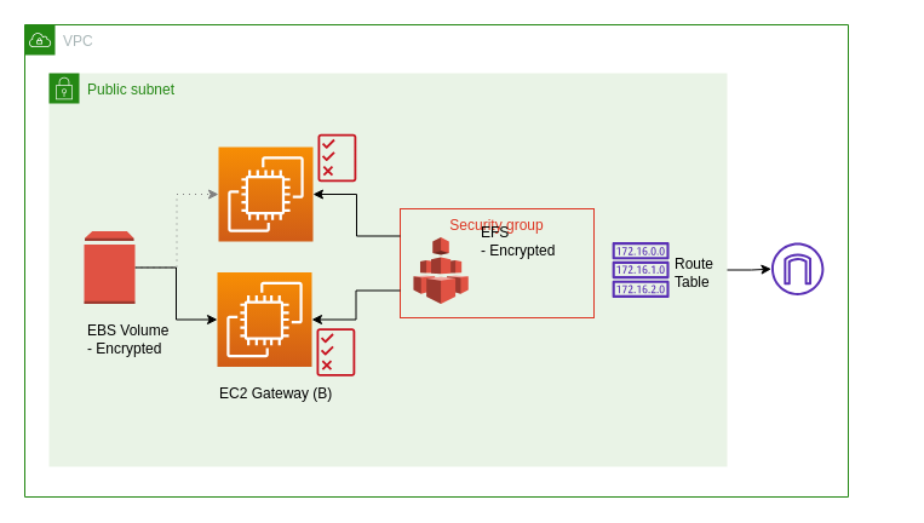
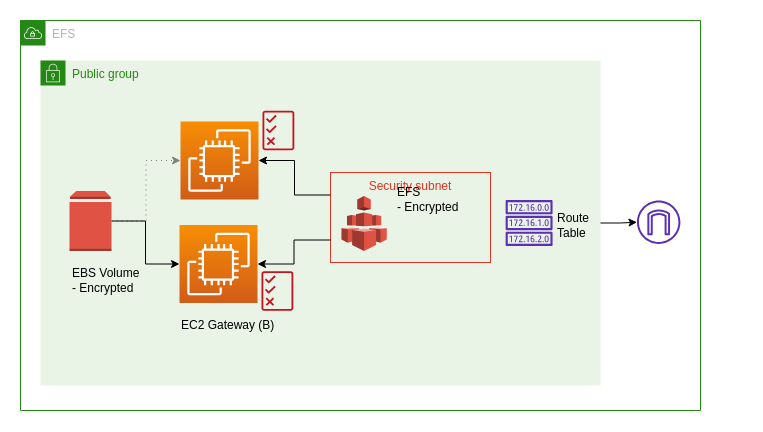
  <mxCell id="0" />
  <mxCell id="1" parent="0" />
- <mxCell id="2" value="Public subnet" style="points=[[0,0],[0.25,0],[0.5,0],[0.75,0],[1,0],[1,0.25],[1,0.5],[1,0.75],[1,1],[0.75,1],[0.5,1],[0.25,1],[0,1],[0,0.75],[0,0.5],[0,0.25]];outlineConnect=0;gradientColor=none;html=1;whiteSpace=wrap;fontSize=12;fontStyle=0;shape=mxgraph.aws4.group;grIcon=mxgraph.aws4.group_security_group;grStroke=0;strokeColor=#248814;fillColor=#E9F3E6;verticalAlign=top;align=left;spacingLeft=30;fontColor=#248814;dashed=0;" parent="1" vertex="1"><mxGeometry x="40" y="60" width="560" height="325" as="geometry" /></mxCell>
- <mxCell id="3" value="VPC" style="points=[[0,0],[0.25,0],[0.5,0],[0.75,0],[1,0],[1,0.25],[1,0.5],[1,0.75],[1,1],[0.75,1],[0.5,1],[0.25,1],[0,1],[0,0.75],[0,0.5],[0,0.25]];outlineConnect=0;gradientColor=none;html=1;whiteSpace=wrap;fontSize=12;fontStyle=0;shape=mxgraph.aws4.group;grIcon=mxgraph.aws4.group_vpc;strokeColor=#248814;fillColor=none;verticalAlign=top;align=left;spacingLeft=30;fontColor=#AAB7B8;dashed=0;" parent="1" vertex="1"><mxGeometry x="20" y="20" width="680" height="390" as="geometry" /></mxCell>
+ <mxCell id="2" value="Public group" style="points=[[0,0],[0.25,0],[0.5,0],[0.75,0],[1,0],[1,0.25],[1,0.5],[1,0.75],[1,1],[0.75,1],[0.5,1],[0.25,1],[0,1],[0,0.75],[0,0.5],[0,0.25]];outlineConnect=0;gradientColor=none;html=1;whiteSpace=wrap;fontSize=12;fontStyle=0;shape=mxgraph.aws4.group;grIcon=mxgraph.aws4.group_security_group;grStroke=0;strokeColor=#248814;fillColor=#E9F3E6;verticalAlign=top;align=left;spacingLeft=30;fontColor=#248814;dashed=0;" parent="1" vertex="1"><mxGeometry x="40" y="60" width="560" height="325" as="geometry" /></mxCell>
+ <mxCell id="3" value="EFS" style="points=[[0,0],[0.25,0],[0.5,0],[0.75,0],[1,0],[1,0.25],[1,0.5],[1,0.75],[1,1],[0.75,1],[0.5,1],[0.25,1],[0,1],[0,0.75],[0,0.5],[0,0.25]];outlineConnect=0;gradientColor=none;html=1;whiteSpace=wrap;fontSize=12;fontStyle=0;shape=mxgraph.aws4.group;grIcon=mxgraph.aws4.group_vpc;strokeColor=#248814;fillColor=none;verticalAlign=top;align=left;spacingLeft=30;fontColor=#AAB7B8;dashed=0;" parent="1" vertex="1"><mxGeometry x="20" y="20" width="680" height="390" as="geometry" /></mxCell>
  <mxCell id="4" style="edgeStyle=orthogonalEdgeStyle;rounded=0;orthogonalLoop=1;jettySize=auto;html=1;exitX=1;exitY=0.5;exitDx=0;exitDy=0;" parent="1" source="2" target="6" edge="1"><mxGeometry relative="1" as="geometry" /></mxCell>
  <mxCell id="5" value="" style="group;fontStyle=4;container=1;" vertex="1" connectable="0" parent="1"><mxGeometry x="622" y="190" width="119" height="105" as="geometry" /></mxCell>
  <mxCell id="6" value="" style="outlineConnect=0;fontColor=#232F3E;fillColor=#5A30B5;strokeColor=none;dashed=0;verticalLabelPosition=bottom;verticalAlign=top;align=center;html=1;fontSize=12;fontStyle=0;aspect=fixed;pointerEvents=1;shape=mxgraph.aws4.internet_gateway;sketch=0;" parent="5" vertex="1"><mxGeometry x="14.486" y="10" width="43.421" height="43.421" as="geometry" /></mxCell>
  <mxCell id="7" style="edgeStyle=orthogonalEdgeStyle;rounded=0;orthogonalLoop=1;jettySize=auto;html=1;exitX=1;exitY=0.5;exitDx=0;exitDy=0;exitPerimeter=0;dashed=1;dashPattern=1 4;strokeWidth=1;strokeColor=#808080;" edge="1" parent="1" source="9" target="20"><mxGeometry relative="1" as="geometry" /></mxCell>
  <mxCell id="8" style="edgeStyle=orthogonalEdgeStyle;rounded=0;orthogonalLoop=1;jettySize=auto;html=1;exitX=1;exitY=0.5;exitDx=0;exitDy=0;exitPerimeter=0;strokeWidth=1;" edge="1" parent="1" source="9" target="25"><mxGeometry relative="1" as="geometry" /></mxCell>
  <mxCell id="9" value="" style="outlineConnect=0;dashed=0;verticalLabelPosition=bottom;verticalAlign=top;align=center;html=1;shape=mxgraph.aws3.volume;fillColor=#E05243;gradientColor=none;" vertex="1" parent="1"><mxGeometry x="69" y="190.5" width="42" height="60" as="geometry" /></mxCell>
  <mxCell id="10" value="EBS Volume&lt;br&gt;- Encrypted" style="text;html=1;resizable=0;autosize=1;align=left;verticalAlign=middle;points=[];fillColor=none;strokeColor=none;rounded=0;" vertex="1" parent="1"><mxGeometry x="70" y="265" width="80" height="30" as="geometry" /></mxCell>
  <mxCell id="11" value="" style="group" vertex="1" connectable="0" parent="1"><mxGeometry x="505" y="199.5" width="100" height="46" as="geometry" /></mxCell>
  <mxCell id="12" value="" style="outlineConnect=0;fontColor=#232F3E;gradientColor=none;fillColor=#5A30B5;strokeColor=none;dashed=0;verticalLabelPosition=bottom;verticalAlign=top;align=center;html=1;fontSize=12;fontStyle=0;aspect=fixed;pointerEvents=1;shape=mxgraph.aws4.route_table;" parent="11" vertex="1"><mxGeometry width="47.21" height="46" as="geometry" /></mxCell>
  <mxCell id="13" value="Route &lt;br&gt;Table" style="text;html=1;resizable=0;autosize=1;align=left;verticalAlign=middle;points=[];fillColor=none;strokeColor=none;rounded=0;" parent="11" vertex="1"><mxGeometry x="50" y="10.5" width="50" height="30" as="geometry" /></mxCell>
  <mxCell id="14" value="" style="group" vertex="1" connectable="0" parent="1"><mxGeometry x="330" y="172" width="160" height="90" as="geometry" /></mxCell>
- <mxCell id="15" value="Security group" style="fillColor=none;strokeColor=#DD3522;verticalAlign=top;fontStyle=0;fontColor=#DD3522;" vertex="1" parent="14"><mxGeometry width="160" height="90" as="geometry" /></mxCell>
+ <mxCell id="15" value="Security subnet" style="fillColor=none;strokeColor=#DD3522;verticalAlign=top;fontStyle=0;fontColor=#DD3522;" vertex="1" parent="14"><mxGeometry width="160" height="90" as="geometry" /></mxCell>
  <mxCell id="16" value="" style="outlineConnect=0;dashed=0;verticalLabelPosition=bottom;verticalAlign=top;align=center;html=1;shape=mxgraph.aws3.efs;fillColor=#E05243;gradientColor=none;" vertex="1" parent="14"><mxGeometry x="11" y="23.5" width="45.24" height="55" as="geometry" /></mxCell>
  <mxCell id="17" value="EFS&lt;br&gt;- Encrypted" style="text;html=1;resizable=0;autosize=1;align=left;verticalAlign=middle;points=[];fillColor=none;strokeColor=none;rounded=0;" vertex="1" parent="14"><mxGeometry x="65" y="12" width="80" height="30" as="geometry" /></mxCell>
  <mxCell id="18" style="edgeStyle=orthogonalEdgeStyle;rounded=0;orthogonalLoop=1;jettySize=auto;html=1;exitX=0.5;exitY=1;exitDx=0;exitDy=0;" edge="1" parent="14" source="15" target="15"><mxGeometry relative="1" as="geometry" /></mxCell>
  <mxCell id="19" value="" style="group" vertex="1" connectable="0" parent="1"><mxGeometry x="180" y="86" width="113.79" height="113" as="geometry" /></mxCell>
  <mxCell id="20" value="" style="outlineConnect=0;fontColor=#232F3E;gradientColor=#F78E04;gradientDirection=north;fillColor=#D05C17;strokeColor=#ffffff;dashed=0;verticalLabelPosition=bottom;verticalAlign=top;align=center;html=1;fontSize=12;fontStyle=0;aspect=fixed;shape=mxgraph.aws4.resourceIcon;resIcon=mxgraph.aws4.ec2;" parent="19" vertex="1"><mxGeometry y="35" width="78" height="78" as="geometry" /></mxCell>
  <mxCell id="21" value="" style="outlineConnect=0;fontColor=#232F3E;gradientColor=none;fillColor=#C7131F;strokeColor=none;dashed=0;verticalLabelPosition=bottom;verticalAlign=top;align=center;html=1;fontSize=12;fontStyle=0;aspect=fixed;pointerEvents=1;shape=mxgraph.aws4.permissions;" vertex="1" parent="19"><mxGeometry x="82" y="24" width="31.79" height="40" as="geometry" /></mxCell>
  <mxCell id="22" style="edgeStyle=orthogonalEdgeStyle;rounded=0;orthogonalLoop=1;jettySize=auto;html=1;exitX=0;exitY=0.25;exitDx=0;exitDy=0;" edge="1" parent="1" source="15" target="20"><mxGeometry relative="1" as="geometry" /></mxCell>
  <mxCell id="23" style="edgeStyle=orthogonalEdgeStyle;rounded=0;orthogonalLoop=1;jettySize=auto;html=1;exitX=0;exitY=0.75;exitDx=0;exitDy=0;" edge="1" parent="1" source="15" target="25"><mxGeometry relative="1" as="geometry" /></mxCell>
  <mxCell id="24" value="" style="group" vertex="1" connectable="0" parent="1"><mxGeometry x="179" y="224.5" width="113.79" height="110" as="geometry" /></mxCell>
  <mxCell id="25" value="" style="outlineConnect=0;fontColor=#232F3E;gradientColor=#F78E04;gradientDirection=north;fillColor=#D05C17;strokeColor=#ffffff;dashed=0;verticalLabelPosition=bottom;verticalAlign=top;align=center;html=1;fontSize=12;fontStyle=0;aspect=fixed;shape=mxgraph.aws4.resourceIcon;resIcon=mxgraph.aws4.ec2;" vertex="1" parent="24"><mxGeometry x="5.684e-14" width="78" height="78" as="geometry" /></mxCell>
  <mxCell id="26" value="EC2 Gateway (B)" style="text;html=1;resizable=0;autosize=1;align=left;verticalAlign=middle;points=[];fillColor=none;strokeColor=none;rounded=0;" vertex="1" parent="24"><mxGeometry y="90" width="110" height="20" as="geometry" /></mxCell>
  <mxCell id="27" value="" style="outlineConnect=0;fontColor=#232F3E;gradientColor=none;fillColor=#C7131F;strokeColor=none;dashed=0;verticalLabelPosition=bottom;verticalAlign=top;align=center;html=1;fontSize=12;fontStyle=0;aspect=fixed;pointerEvents=1;shape=mxgraph.aws4.permissions;" vertex="1" parent="24"><mxGeometry x="82" y="46" width="31.79" height="40" as="geometry" /></mxCell>
